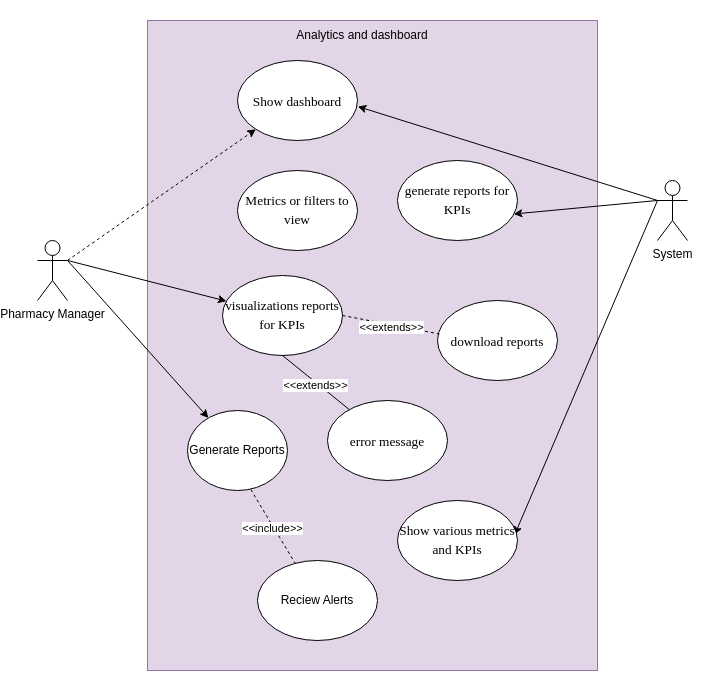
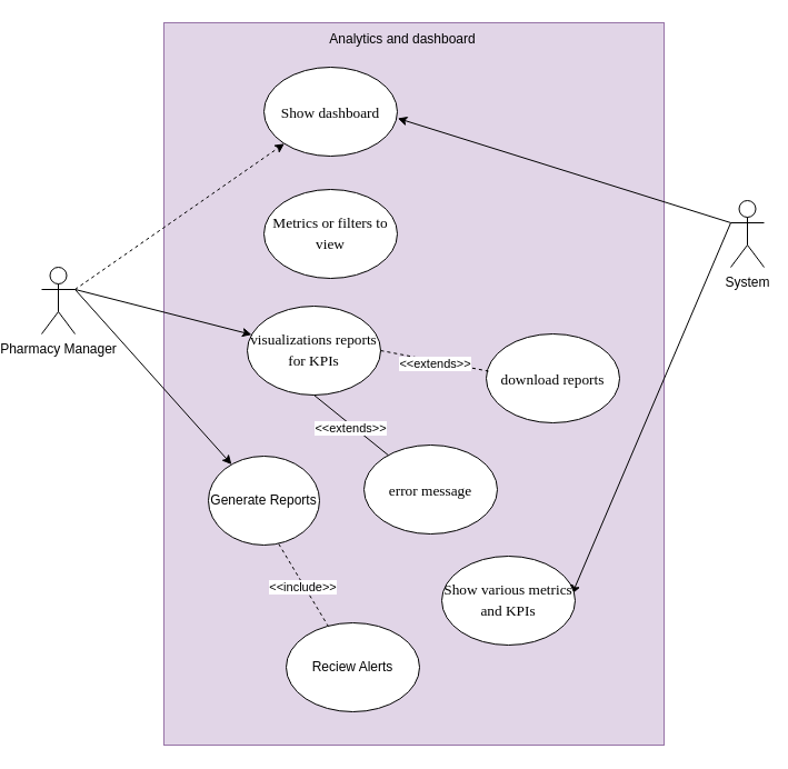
  <mxCell id="0" />
  <mxCell id="1" parent="0" />
  <mxCell id="2" value="" style="rounded=0;whiteSpace=wrap;html=1;fillColor=#e1d5e7;strokeColor=#9673a6;" parent="1" vertex="1"><mxGeometry x="130" y="20" width="450" height="650" as="geometry" /></mxCell>
  <mxCell id="3" style="edgeStyle=none;rounded=0;orthogonalLoop=1;jettySize=auto;html=1;exitX=1;exitY=0.333;exitDx=0;exitDy=0;exitPerimeter=0;dashed=1;" parent="1" source="6" target="10" edge="1"><mxGeometry relative="1" as="geometry" /></mxCell>
  <mxCell id="4" style="edgeStyle=none;rounded=0;orthogonalLoop=1;jettySize=auto;html=1;exitX=1;exitY=0.333;exitDx=0;exitDy=0;exitPerimeter=0;" parent="1" source="6" target="16" edge="1"><mxGeometry relative="1" as="geometry"><mxPoint x="265" y="310" as="targetPoint" /></mxGeometry></mxCell>
  <mxCell id="5" style="edgeStyle=none;rounded=0;orthogonalLoop=1;jettySize=auto;html=1;exitX=1;exitY=0.333;exitDx=0;exitDy=0;exitPerimeter=0;" parent="1" source="6" target="12" edge="1"><mxGeometry relative="1" as="geometry" /></mxCell>
  <mxCell id="6" value="Pharmacy Manager" style="shape=umlActor;verticalLabelPosition=bottom;verticalAlign=top;html=1;outlineConnect=0;" parent="1" vertex="1"><mxGeometry x="20" y="240" width="30" height="60" as="geometry" /></mxCell>
- <mxCell id="7" style="edgeStyle=none;rounded=0;orthogonalLoop=1;jettySize=auto;html=1;exitX=0;exitY=0.333;exitDx=0;exitDy=0;exitPerimeter=0;entryX=0.969;entryY=0.669;entryDx=0;entryDy=0;entryPerimeter=0;" parent="1" source="9" target="17" edge="1"><mxGeometry relative="1" as="geometry"><mxPoint x="520" y="260" as="targetPoint" /></mxGeometry></mxCell>
  <mxCell id="8" style="edgeStyle=none;rounded=0;orthogonalLoop=1;jettySize=auto;html=1;exitX=0;exitY=0.333;exitDx=0;exitDy=0;exitPerimeter=0;entryX=0.976;entryY=0.429;entryDx=0;entryDy=0;entryPerimeter=0;" parent="1" source="9" target="15" edge="1"><mxGeometry relative="1" as="geometry"><mxPoint x="510" y="370" as="targetPoint" /></mxGeometry></mxCell>
  <mxCell id="9" value="System" style="shape=umlActor;verticalLabelPosition=bottom;verticalAlign=top;html=1;outlineConnect=0;" parent="1" vertex="1"><mxGeometry x="640" y="180" width="30" height="60" as="geometry" /></mxCell>
  <mxCell id="10" value="&lt;span style=&quot;text-align: start; font-size: 10pt; font-family: &amp;quot;Times New Roman&amp;quot;, serif;&quot; lang=&quot;EN-US&quot;&gt;Show dashboard&lt;/span&gt;&lt;span style=&quot;font-size: medium; text-align: start;&quot;&gt;&lt;/span&gt;" style="ellipse;whiteSpace=wrap;html=1;" parent="1" vertex="1"><mxGeometry x="220" y="60" width="120" height="80" as="geometry" /></mxCell>
  <mxCell id="11" value="&lt;span style=&quot;text-align: start; font-size: 10pt; font-family: &amp;quot;Times New Roman&amp;quot;, serif;&quot; lang=&quot;EN-US&quot;&gt;Metrics or filters to view&lt;/span&gt;&lt;span style=&quot;font-size: medium; text-align: start;&quot;&gt;&lt;/span&gt;" style="ellipse;whiteSpace=wrap;html=1;" parent="1" vertex="1"><mxGeometry x="220" y="170" width="120" height="80" as="geometry" /></mxCell>
  <mxCell id="12" value="Generate Reports" style="ellipse;whiteSpace=wrap;html=1;" parent="1" vertex="1"><mxGeometry x="170" y="410" width="100" height="80" as="geometry" /></mxCell>
  <mxCell id="13" style="edgeStyle=none;rounded=0;orthogonalLoop=1;jettySize=auto;html=1;exitX=0;exitY=0.333;exitDx=0;exitDy=0;exitPerimeter=0;entryX=1.003;entryY=0.575;entryDx=0;entryDy=0;entryPerimeter=0;" parent="1" source="9" target="10" edge="1"><mxGeometry relative="1" as="geometry"><mxPoint x="521.8" y="175.44" as="targetPoint" /></mxGeometry></mxCell>
  <mxCell id="14" value="Analytics and dashboard" style="text;html=1;align=center;verticalAlign=middle;whiteSpace=wrap;rounded=0;" parent="1" vertex="1"><mxGeometry x="270" y="20" width="150" height="30" as="geometry" /></mxCell>
  <mxCell id="15" value="&lt;span style=&quot;text-align: start; font-size: 10pt; font-family: &amp;quot;Times New Roman&amp;quot;, serif;&quot; lang=&quot;EN-US&quot;&gt;Show various metrics and KPIs&lt;/span&gt;&lt;span style=&quot;font-size: medium; text-align: start;&quot;&gt;&lt;/span&gt;" style="ellipse;whiteSpace=wrap;html=1;" parent="1" vertex="1"><mxGeometry x="380" y="500" width="120" height="80" as="geometry" /></mxCell>
  <mxCell id="16" value="&lt;span style=&quot;text-align: start; font-size: 10pt; font-family: &amp;quot;Times New Roman&amp;quot;, serif;&quot; lang=&quot;EN-US&quot;&gt;visualizations reports for KPIs&lt;/span&gt;&lt;span style=&quot;font-size: medium; text-align: start;&quot;&gt;&lt;/span&gt;" style="ellipse;whiteSpace=wrap;html=1;" parent="1" vertex="1"><mxGeometry x="205" y="275" width="120" height="80" as="geometry" /></mxCell>
- <mxCell id="17" value="&lt;span style=&quot;text-align: start; font-size: 10pt; font-family: &amp;quot;Times New Roman&amp;quot;, serif;&quot; lang=&quot;EN-US&quot;&gt;generate reports for KPIs&lt;/span&gt;&lt;span style=&quot;font-size: medium; text-align: start;&quot;&gt;&lt;/span&gt;" style="ellipse;whiteSpace=wrap;html=1;" parent="1" vertex="1"><mxGeometry x="380" y="160" width="120" height="80" as="geometry" /></mxCell>
  <mxCell id="18" value="&lt;span style=&quot;text-align: start; font-size: 10pt; font-family: &amp;quot;Times New Roman&amp;quot;, serif;&quot; lang=&quot;EN-US&quot;&gt;error message&lt;/span&gt;&lt;span style=&quot;font-size: medium; text-align: start;&quot;&gt;&lt;/span&gt;" style="ellipse;whiteSpace=wrap;html=1;" parent="1" vertex="1"><mxGeometry x="310" y="400" width="120" height="80" as="geometry" /></mxCell>
  <mxCell id="19" value="" style="endArrow=none;dashed=0;html=1;rounded=0;exitX=0.5;exitY=1;exitDx=0;exitDy=0;" parent="1" source="16" target="18" edge="1"><mxGeometry width="50" height="50" relative="1" as="geometry"><mxPoint x="320" y="340" as="sourcePoint" /><mxPoint x="370" y="290" as="targetPoint" /><Array as="points" /></mxGeometry></mxCell>
  <mxCell id="20" value="&amp;lt;&amp;lt;extends&amp;gt;&amp;gt;" style="edgeLabel;html=1;align=center;verticalAlign=middle;resizable=0;points=[];" parent="19" vertex="1" connectable="0"><mxGeometry x="0.018" y="-2" relative="1" as="geometry"><mxPoint as="offset" /></mxGeometry></mxCell>
  <mxCell id="21" value="&lt;span style=&quot;text-align: start; font-size: 10pt; font-family: &amp;quot;Times New Roman&amp;quot;, serif;&quot; lang=&quot;EN-US&quot;&gt;download reports&lt;/span&gt;&lt;span style=&quot;font-size: medium; text-align: start;&quot;&gt;&lt;/span&gt;" style="ellipse;whiteSpace=wrap;html=1;" parent="1" vertex="1"><mxGeometry x="420" y="300" width="120" height="80" as="geometry" /></mxCell>
  <mxCell id="22" value="" style="endArrow=none;dashed=1;html=1;rounded=0;exitX=1;exitY=0.5;exitDx=0;exitDy=0;entryX=0.017;entryY=0.419;entryDx=0;entryDy=0;entryPerimeter=0;" parent="1" source="16" target="21" edge="1"><mxGeometry width="50" height="50" relative="1" as="geometry"><mxPoint x="345" y="339" as="sourcePoint" /><mxPoint x="414" y="379" as="targetPoint" /><Array as="points" /></mxGeometry></mxCell>
  <mxCell id="23" value="&amp;lt;&amp;lt;extends&amp;gt;&amp;gt;" style="edgeLabel;html=1;align=center;verticalAlign=middle;resizable=0;points=[];" parent="22" vertex="1" connectable="0"><mxGeometry x="0.018" y="-2" relative="1" as="geometry"><mxPoint as="offset" /></mxGeometry></mxCell>
  <mxCell id="24" value="Reciew Alerts" style="ellipse;whiteSpace=wrap;html=1;" vertex="1" parent="1"><mxGeometry x="240" y="560" width="120" height="80" as="geometry" /></mxCell>
  <mxCell id="25" value="" style="endArrow=none;dashed=1;html=1;rounded=0;exitX=0.633;exitY=0.988;exitDx=0;exitDy=0;exitPerimeter=0;" edge="1" parent="1" source="12" target="24"><mxGeometry width="50" height="50" relative="1" as="geometry"><mxPoint x="270" y="480" as="sourcePoint" /><mxPoint x="337" y="534" as="targetPoint" /><Array as="points" /></mxGeometry></mxCell>
  <mxCell id="26" value="&amp;lt;&amp;lt;include&amp;gt;&amp;gt;" style="edgeLabel;html=1;align=center;verticalAlign=middle;resizable=0;points=[];" vertex="1" connectable="0" parent="25"><mxGeometry x="0.018" y="-2" relative="1" as="geometry"><mxPoint as="offset" /></mxGeometry></mxCell>
